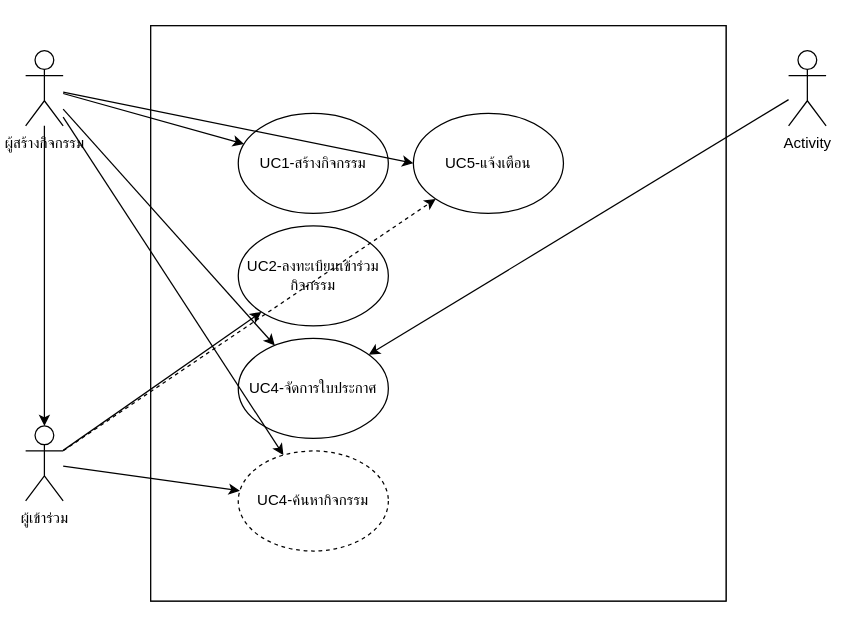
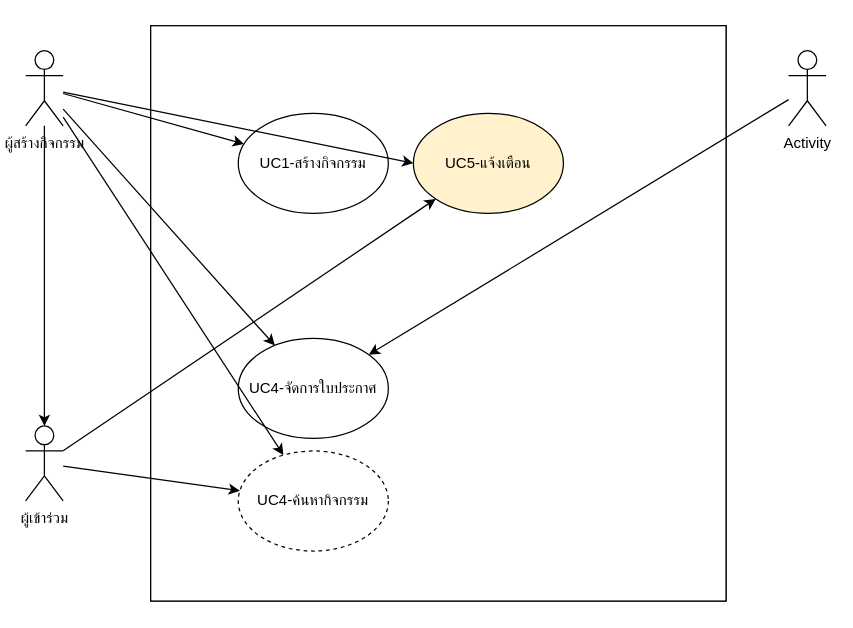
  <mxCell id="0" />
  <mxCell id="1" parent="0" />
  <mxCell id="2" value="" style="whiteSpace=wrap;html=1;aspect=fixed;" vertex="1" parent="1"><mxGeometry x="120" y="20" width="460" height="460" as="geometry" /></mxCell>
  <mxCell id="3" value="Activity Management" style="text;html=1;strokeColor=none;fillColor=none;align=center;verticalAlign=middle;whiteSpace=wrap;rounded=0;" vertex="1" parent="1"><mxGeometry x="270" y="20" width="180" height="30" as="geometry" /></mxCell>
  <mxCell id="4" value="UC1-สร้างกิจกรรม" style="ellipse;whiteSpace=wrap;html=1;" vertex="1" parent="1"><mxGeometry x="190" y="90" width="120" height="80" as="geometry" /></mxCell>
  <mxCell id="5" value="" style="whiteSpace=wrap;html=1;aspect=fixed;" vertex="1" parent="1"><mxGeometry x="120" y="20" width="460" height="460" as="geometry" /></mxCell>
  <mxCell id="6" value="UC1-สร้างกิจกรรม" style="ellipse;whiteSpace=wrap;html=1;" vertex="1" parent="1"><mxGeometry x="190" y="90" width="120" height="80" as="geometry" /></mxCell>
- <mxCell id="7" value="UC2-ลงทะเบียนเข้าร่วมกิจกรรม" style="ellipse;whiteSpace=wrap;html=1;" vertex="1" parent="1"><mxGeometry x="190" y="180" width="120" height="80" as="geometry" /></mxCell>
  <mxCell id="8" value="UC4-จัดการใบประกาศ" style="ellipse;whiteSpace=wrap;html=1;" vertex="1" parent="1"><mxGeometry x="190" y="270" width="120" height="80" as="geometry" /></mxCell>
  <mxCell id="9" value="UC4-ค้นหากิจกรรม" style="ellipse;whiteSpace=wrap;html=1;dashed=1;" vertex="1" parent="1"><mxGeometry x="190" y="360" width="120" height="80" as="geometry" /></mxCell>
- <mxCell id="10" value="UC5-แจ้งเตือน" style="ellipse;whiteSpace=wrap;html=1;" vertex="1" parent="1"><mxGeometry x="330" y="90" width="120" height="80" as="geometry" /></mxCell>
+ <mxCell id="10" value="UC5-แจ้งเตือน" style="ellipse;whiteSpace=wrap;html=1;fillColor=#fff2cc;" vertex="1" parent="1"><mxGeometry x="330" y="90" width="120" height="80" as="geometry" /></mxCell>
  <mxCell id="11" style="edgeStyle=none;html=1;entryX=0;entryY=0.5;entryDx=0;entryDy=0;" edge="1" parent="1" source="16" target="10"><mxGeometry relative="1" as="geometry" /></mxCell>
  <mxCell id="12" style="edgeStyle=none;html=1;" edge="1" parent="1" source="16" target="6"><mxGeometry relative="1" as="geometry" /></mxCell>
  <mxCell id="13" style="edgeStyle=none;html=1;" edge="1" parent="1" source="16" target="22"><mxGeometry relative="1" as="geometry" /></mxCell>
  <mxCell id="14" style="edgeStyle=none;html=1;" edge="1" parent="1" source="16" target="8"><mxGeometry relative="1" as="geometry" /></mxCell>
  <mxCell id="15" style="edgeStyle=none;html=1;" edge="1" parent="1" source="16" target="9"><mxGeometry relative="1" as="geometry" /></mxCell>
  <mxCell id="16" value="ผู้สร้างกิจกรรม" style="shape=umlActor;verticalLabelPosition=bottom;verticalAlign=top;html=1;outlineConnect=0;" vertex="1" parent="1"><mxGeometry x="20" y="40" width="30" height="60" as="geometry" /></mxCell>
  <mxCell id="17" style="edgeStyle=none;html=1;" edge="1" parent="1" source="18" target="8"><mxGeometry relative="1" as="geometry" /></mxCell>
  <mxCell id="18" value="Activity" style="shape=umlActor;verticalLabelPosition=bottom;verticalAlign=top;html=1;outlineConnect=0;" vertex="1" parent="1"><mxGeometry x="630" y="40" width="30" height="60" as="geometry" /></mxCell>
- <mxCell id="19" style="edgeStyle=none;html=1;" edge="1" parent="1" source="22" target="7"><mxGeometry relative="1" as="geometry" /></mxCell>
  <mxCell id="20" style="edgeStyle=none;html=1;" edge="1" parent="1" source="22" target="9"><mxGeometry relative="1" as="geometry" /></mxCell>
- <mxCell id="21" style="edgeStyle=none;html=1;dashed=1;" edge="1" parent="1" source="22" target="10"><mxGeometry relative="1" as="geometry" /></mxCell>
+ <mxCell id="21" style="edgeStyle=none;html=1;" edge="1" parent="1" source="22" target="10"><mxGeometry relative="1" as="geometry" /></mxCell>
  <mxCell id="22" value="ผู้เข้าร่วม" style="shape=umlActor;verticalLabelPosition=bottom;verticalAlign=top;html=1;outlineConnect=0;" vertex="1" parent="1"><mxGeometry x="20" y="340" width="30" height="60" as="geometry" /></mxCell>
